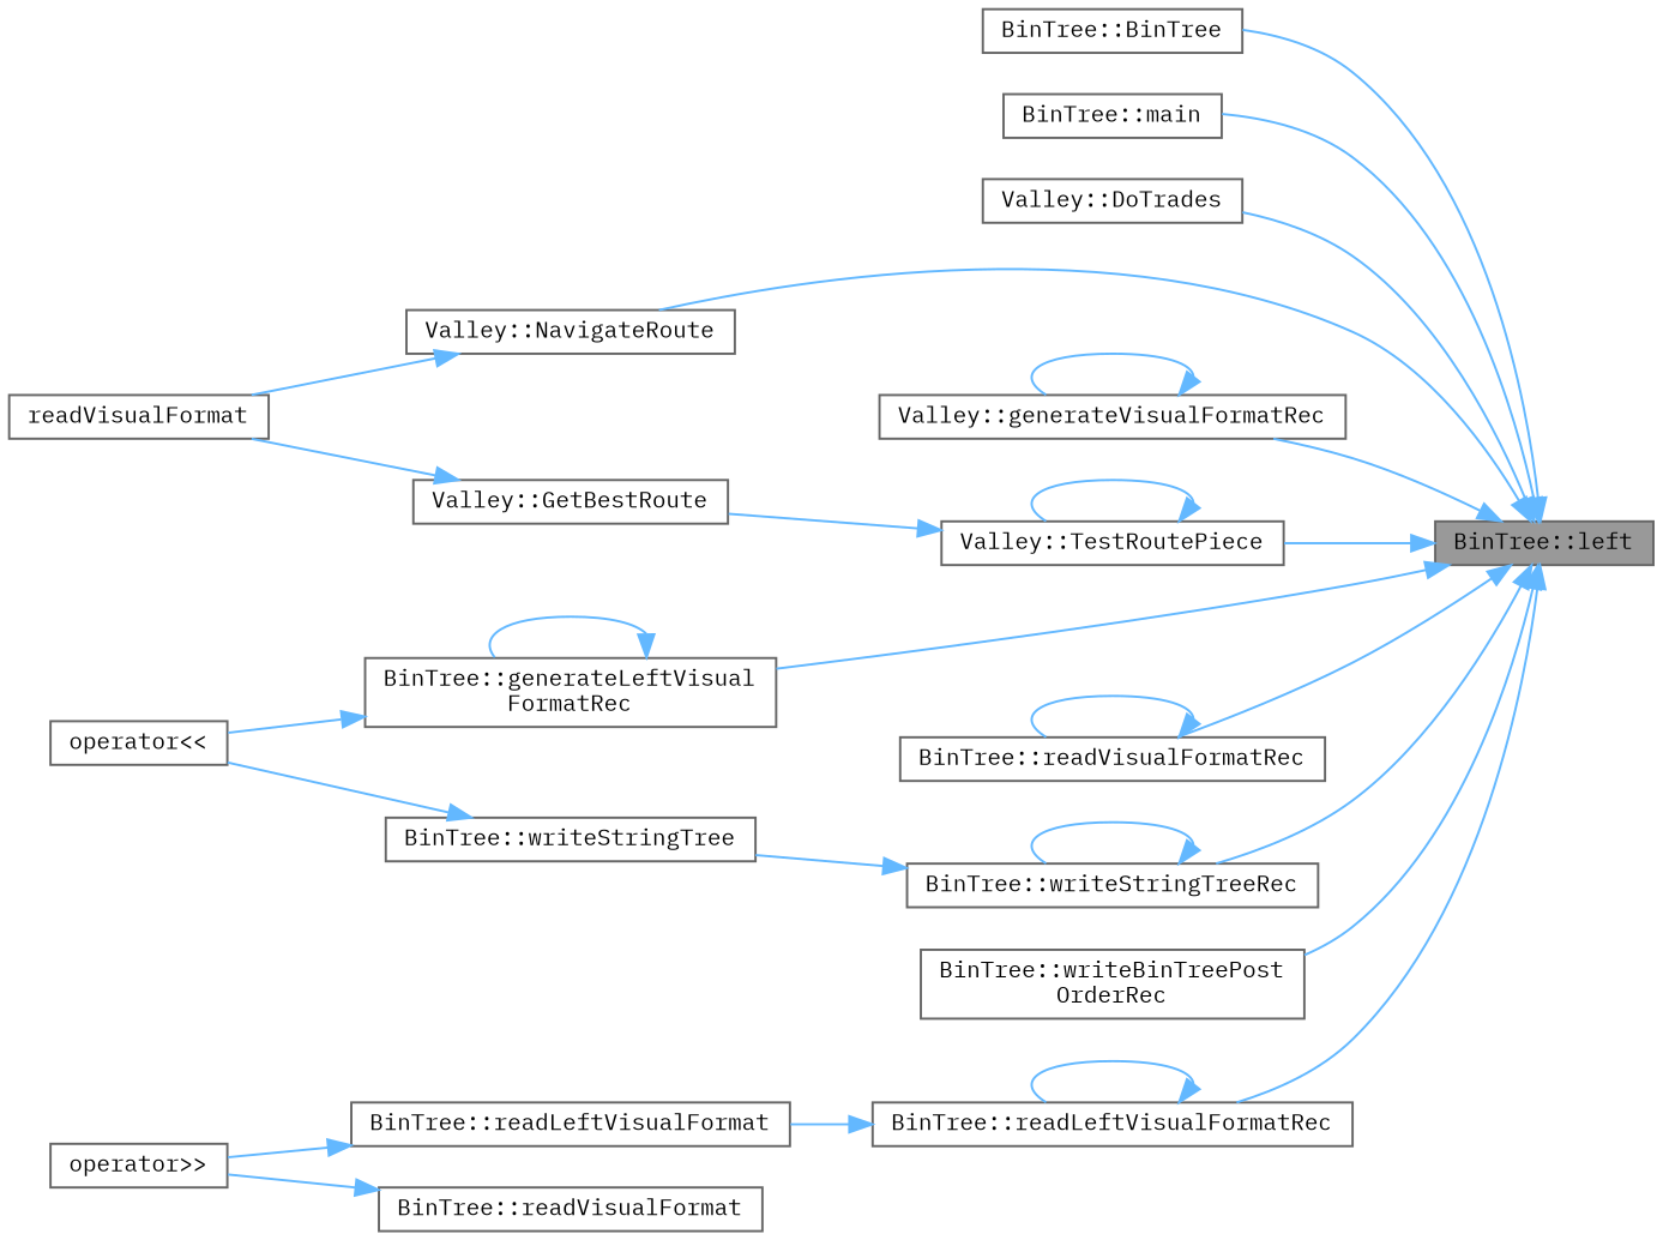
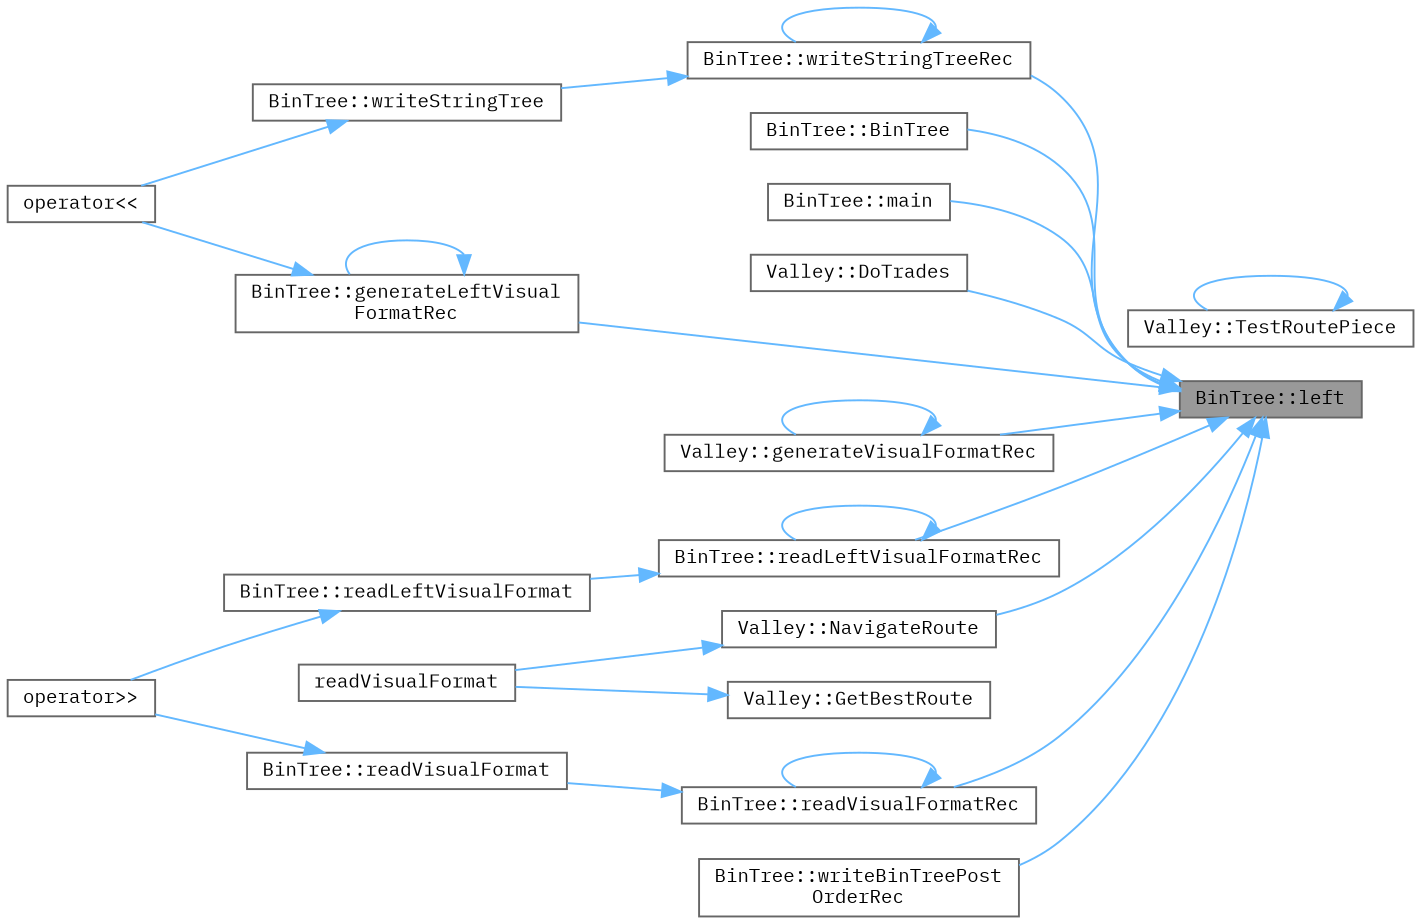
  digraph {
    fontname="IBM Plex Mono"
    rankdir=RL
    node [color=grey40 fillcolor=white fontname="IBM Plex Mono" fontsize=10 shape=box style=filled]
    edge [color=steelblue1 dir=back fontname="IBM Plex Mono" fontsize=10 labelfontname=Helvetica labelfontsize=10 style=solid]
    n1 [color=gray40 fillcolor=grey60 fontcolor=black height=0.2 label="BinTree::left" width=0.4]
    n2 [height=0.2 label="BinTree::BinTree" width=0.4]
    n3 [height=0.2 label="BinTree::main" width=0.4]
    n4 [height=0.2 label="Valley::DoTrades" width=0.4]
    n5 [height=0.2 label="BinTree::generateLeftVisual\lFormatRec" width=0.4]
    n6 [height=0.2 label="Valley::generateVisualFormatRec" width=0.4]
    n7 [height=0.2 label="Valley::NavigateRoute" width=0.4]
    n8 [height=0.2 label="BinTree::readLeftVisualFormatRec" width=0.4]
    n9 [height=0.2 label="BinTree::readVisualFormatRec" width=0.4]
    n10 [height=0.2 label="Valley::TestRoutePiece" width=0.4]
    n11 [height=0.2 label="BinTree::writeBinTreePost\lOrderRec" width=0.4]
    n12 [height=0.2 label="BinTree::writeStringTreeRec" width=0.4]
    n13 [height=0.2 label="operator\<\<" width=0.4]
    n14 [height=0.2 label=readVisualFormat width=0.4]
    n15 [height=0.2 label="BinTree::readLeftVisualFormat" width=0.4]
    n16 [height=0.2 label="BinTree::readVisualFormat" width=0.4]
    n17 [height=0.2 label="Valley::GetBestRoute" width=0.4]
    n18 [height=0.2 label="BinTree::writeStringTree" width=0.4]
    n19 [height=0.2 label="operator\>\>" width=0.4]
    n1 -> n2
    n1 -> n3
    n1 -> n4
    n1 -> n5
    n1 -> n6
    n1 -> n7
    n1 -> n8
    n1 -> n9
-   n1 -> n10
    n1 -> n11
    n1 -> n12
    n5 -> n5
    n5 -> n13
    n6 -> n6
    n7 -> n14
    n8 -> n8
    n8 -> n15
    n9 -> n9
+   n9 -> n16
    n10 -> n10
-   n10 -> n17
    n12 -> n12
    n12 -> n18
    n15 -> n19
    n16 -> n19
    n17 -> n14
    n18 -> n13
  }
